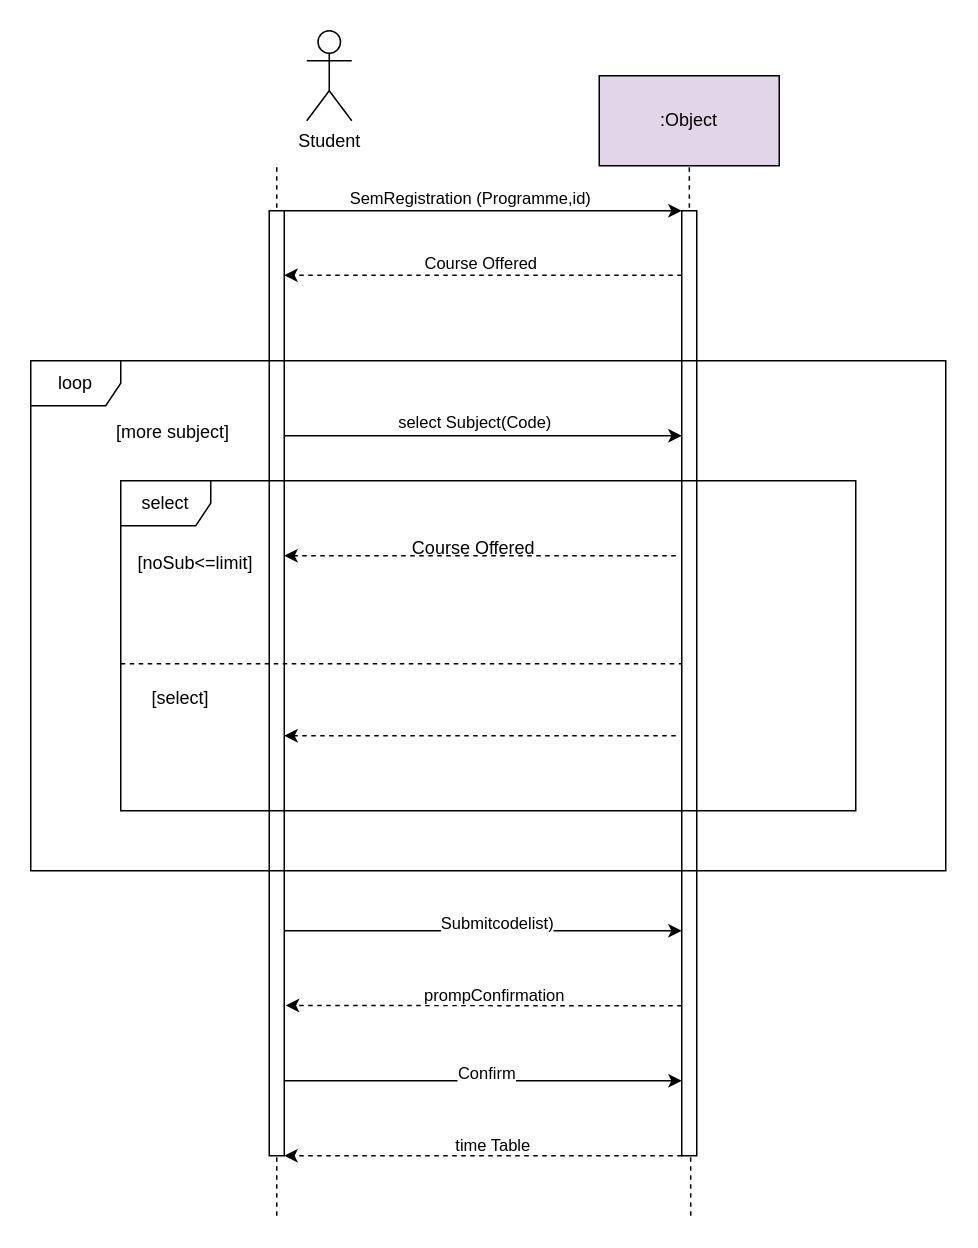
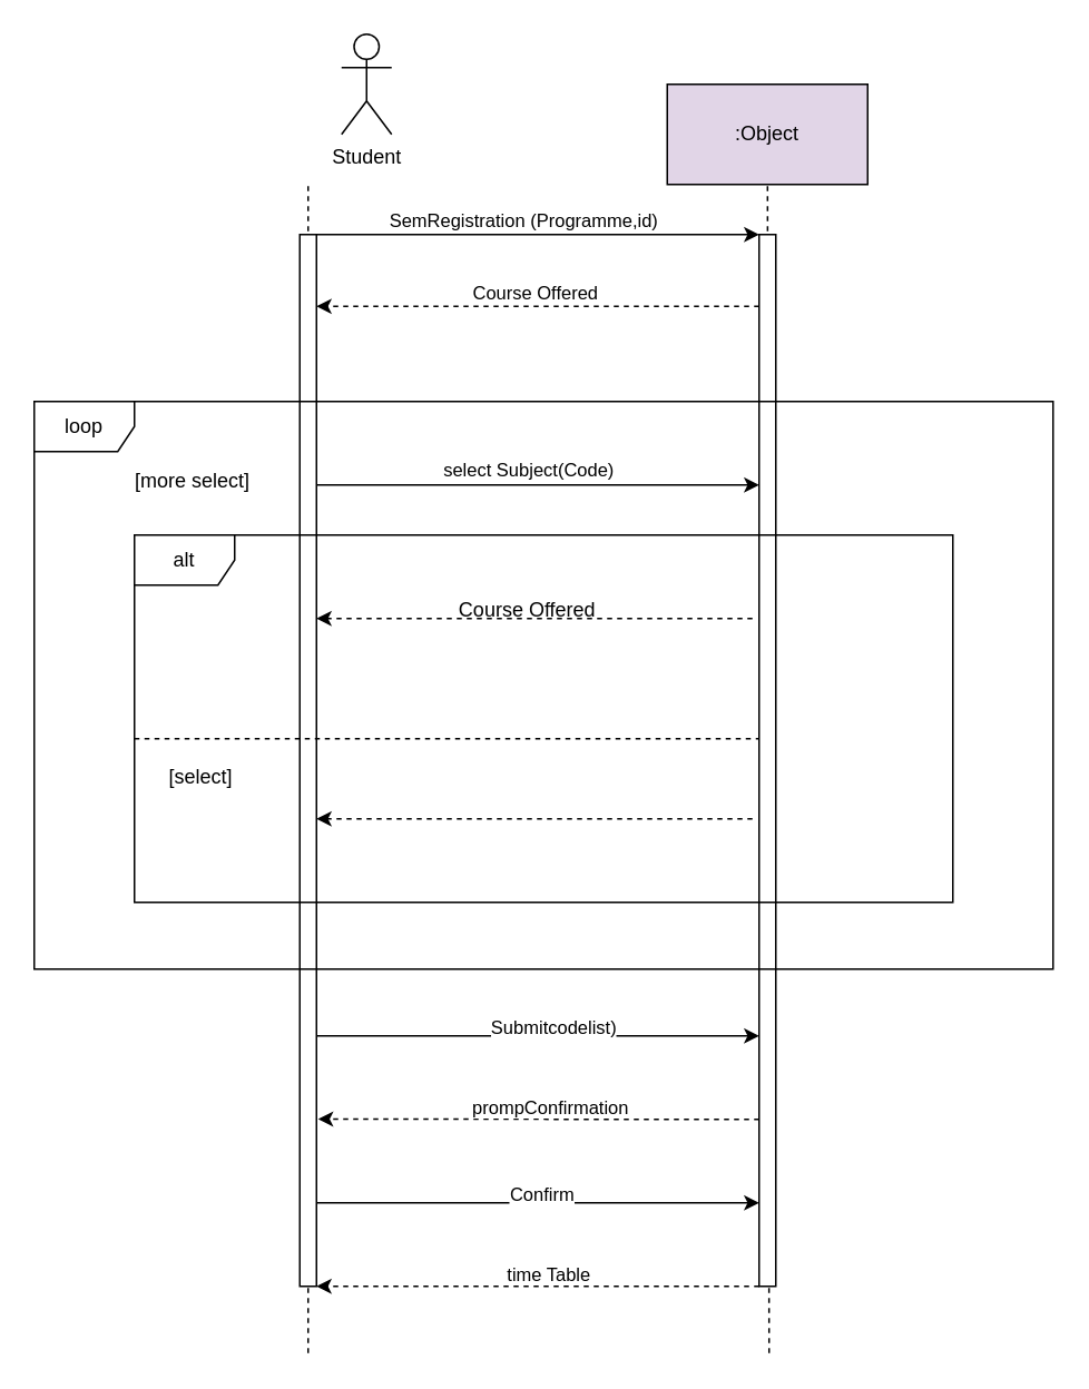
  <mxCell id="0" />
  <mxCell id="1" parent="0" />
  <mxCell id="2" value="" style="endArrow=none;dashed=1;html=1;rounded=0;" edge="1" parent="1"><mxGeometry width="50" height="50" relative="1" as="geometry"><mxPoint x="184" y="810" as="sourcePoint" /><mxPoint x="184" y="110" as="targetPoint" /></mxGeometry></mxCell>
  <mxCell id="3" value="" style="endArrow=none;dashed=1;html=1;rounded=0;" edge="1" parent="1" target="5"><mxGeometry width="50" height="50" relative="1" as="geometry"><mxPoint x="460" y="810" as="sourcePoint" /><mxPoint x="458.5" y="110" as="targetPoint" /></mxGeometry></mxCell>
  <mxCell id="4" value="Student" style="shape=umlActor;verticalLabelPosition=bottom;verticalAlign=top;html=1;outlineConnect=0;" vertex="1" parent="1"><mxGeometry x="204" y="20" width="30" height="60" as="geometry" /></mxCell>
  <mxCell id="5" value=":Object" style="rounded=0;whiteSpace=wrap;html=1;fillColor=#e1d5e7;" vertex="1" parent="1"><mxGeometry x="399" y="50" width="120" height="60" as="geometry" /></mxCell>
  <mxCell id="6" value="" style="html=1;points=[[0,0,0,0,5],[0,1,0,0,-5],[1,0,0,0,5],[1,1,0,0,-5]];perimeter=orthogonalPerimeter;outlineConnect=0;targetShapes=umlLifeline;portConstraint=eastwest;newEdgeStyle={&quot;curved&quot;:0,&quot;rounded&quot;:0};" vertex="1" parent="1"><mxGeometry x="179" y="140" width="10" height="630" as="geometry" /></mxCell>
  <mxCell id="7" value="" style="html=1;points=[[0,0,0,0,5],[0,1,0,0,-5],[1,0,0,0,5],[1,1,0,0,-5]];perimeter=orthogonalPerimeter;outlineConnect=0;targetShapes=umlLifeline;portConstraint=eastwest;newEdgeStyle={&quot;curved&quot;:0,&quot;rounded&quot;:0};" vertex="1" parent="1"><mxGeometry x="454" y="140" width="10" height="630" as="geometry" /></mxCell>
  <mxCell id="8" style="edgeStyle=orthogonalEdgeStyle;rounded=0;orthogonalLoop=1;jettySize=auto;html=1;curved=0;exitX=1;exitY=0;exitDx=0;exitDy=5;exitPerimeter=0;entryX=0;entryY=0;entryDx=0;entryDy=5;entryPerimeter=0;" edge="1" parent="1"><mxGeometry relative="1" as="geometry"><mxPoint x="189" y="140" as="sourcePoint" /><mxPoint x="454" y="140" as="targetPoint" /></mxGeometry></mxCell>
  <mxCell id="9" value="SemRegistration (Programme,id)" style="edgeLabel;html=1;align=center;verticalAlign=middle;resizable=0;points=[];" vertex="1" connectable="0" parent="8"><mxGeometry x="-0.23" y="3" relative="1" as="geometry"><mxPoint x="21" y="-6" as="offset" /></mxGeometry></mxCell>
  <mxCell id="10" value="" style="endArrow=classic;html=1;rounded=0;dashed=1;" edge="1" parent="1"><mxGeometry width="50" height="50" relative="1" as="geometry"><mxPoint x="454" y="183" as="sourcePoint" /><mxPoint x="189" y="183" as="targetPoint" /></mxGeometry></mxCell>
  <mxCell id="11" value="Course Offered" style="edgeLabel;html=1;align=center;verticalAlign=middle;resizable=0;points=[];" vertex="1" connectable="0" parent="10"><mxGeometry x="-0.132" y="2" relative="1" as="geometry"><mxPoint x="-20" y="-11" as="offset" /></mxGeometry></mxCell>
  <mxCell id="12" value="" style="endArrow=classic;html=1;rounded=0;" edge="1" parent="1" target="7"><mxGeometry width="50" height="50" relative="1" as="geometry"><mxPoint x="189" y="290" as="sourcePoint" /><mxPoint x="239" y="240" as="targetPoint" /></mxGeometry></mxCell>
  <mxCell id="13" value="select Subject(Code)" style="edgeLabel;html=1;align=center;verticalAlign=middle;resizable=0;points=[];" vertex="1" connectable="0" parent="12"><mxGeometry x="0.17" y="-2" relative="1" as="geometry"><mxPoint x="-29" y="-12" as="offset" /></mxGeometry></mxCell>
  <mxCell id="14" value="loop" style="shape=umlFrame;whiteSpace=wrap;html=1;pointerEvents=0;" vertex="1" parent="1"><mxGeometry x="20" y="240" width="610" height="340" as="geometry" /></mxCell>
- <mxCell id="15" value="[more subject]" style="text;html=1;strokeColor=none;fillColor=none;align=center;verticalAlign=middle;whiteSpace=wrap;rounded=0;" vertex="1" parent="1"><mxGeometry x="65" y="273" width="100" height="30" as="geometry" /></mxCell>
- <mxCell id="16" value="select" style="shape=umlFrame;whiteSpace=wrap;html=1;pointerEvents=0;" vertex="1" parent="1"><mxGeometry x="80" y="320" width="490" height="220" as="geometry" /></mxCell>
- <mxCell id="17" value="[noSub&amp;lt;=limit]" style="text;html=1;strokeColor=none;fillColor=none;align=center;verticalAlign=middle;whiteSpace=wrap;rounded=0;" vertex="1" parent="1"><mxGeometry x="100" y="360" width="60" height="30" as="geometry" /></mxCell>
+ <mxCell id="15" value="[more select]" style="text;html=1;strokeColor=none;fillColor=none;align=center;verticalAlign=middle;whiteSpace=wrap;rounded=0;" vertex="1" parent="1"><mxGeometry x="65" y="273" width="100" height="30" as="geometry" /></mxCell>
+ <mxCell id="16" value="alt" style="shape=umlFrame;whiteSpace=wrap;html=1;pointerEvents=0;" vertex="1" parent="1"><mxGeometry x="80" y="320" width="490" height="220" as="geometry" /></mxCell>
  <mxCell id="18" value="" style="endArrow=classic;html=1;rounded=0;dashed=1;" edge="1" parent="1" target="6"><mxGeometry width="50" height="50" relative="1" as="geometry"><mxPoint x="450" y="370" as="sourcePoint" /><mxPoint x="500" y="320" as="targetPoint" /></mxGeometry></mxCell>
  <mxCell id="19" value="Course Offered" style="text;html=1;strokeColor=none;fillColor=none;align=center;verticalAlign=middle;whiteSpace=wrap;rounded=0;" vertex="1" parent="1"><mxGeometry x="267.5" y="350" width="95" height="30" as="geometry" /></mxCell>
  <mxCell id="20" value="" style="endArrow=none;dashed=1;html=1;rounded=0;" edge="1" parent="1"><mxGeometry width="50" height="50" relative="1" as="geometry"><mxPoint x="80" y="442" as="sourcePoint" /><mxPoint x="454" y="442" as="targetPoint" /></mxGeometry></mxCell>
  <mxCell id="21" value="[select]" style="text;html=1;strokeColor=none;fillColor=none;align=center;verticalAlign=middle;whiteSpace=wrap;rounded=0;" vertex="1" parent="1"><mxGeometry x="90" y="450" width="60" height="30" as="geometry" /></mxCell>
  <mxCell id="22" value="" style="endArrow=classic;html=1;rounded=0;dashed=1;" edge="1" parent="1" target="6"><mxGeometry width="50" height="50" relative="1" as="geometry"><mxPoint x="450" y="490" as="sourcePoint" /><mxPoint x="500" y="440" as="targetPoint" /></mxGeometry></mxCell>
  <mxCell id="23" value="" style="endArrow=classic;html=1;rounded=0;" edge="1" parent="1" target="7"><mxGeometry width="50" height="50" relative="1" as="geometry"><mxPoint x="189" y="620" as="sourcePoint" /><mxPoint x="239" y="570" as="targetPoint" /></mxGeometry></mxCell>
  <mxCell id="24" value="Submitcodelist)" style="edgeLabel;html=1;align=center;verticalAlign=middle;resizable=0;points=[];" vertex="1" connectable="0" parent="23"><mxGeometry x="0.063" relative="1" as="geometry"><mxPoint y="-6" as="offset" /></mxGeometry></mxCell>
  <mxCell id="25" value="" style="endArrow=classic;html=1;rounded=0;entryX=1.1;entryY=0.841;entryDx=0;entryDy=0;entryPerimeter=0;dashed=1;" edge="1" parent="1" target="6"><mxGeometry width="50" height="50" relative="1" as="geometry"><mxPoint x="454" y="670" as="sourcePoint" /><mxPoint x="504" y="620" as="targetPoint" /></mxGeometry></mxCell>
  <mxCell id="26" value="prompConfirmation" style="edgeLabel;html=1;align=center;verticalAlign=middle;resizable=0;points=[];" vertex="1" connectable="0" parent="25"><mxGeometry x="-0.052" y="1" relative="1" as="geometry"><mxPoint y="-8" as="offset" /></mxGeometry></mxCell>
  <mxCell id="27" value="" style="endArrow=classic;html=1;rounded=0;" edge="1" parent="1" target="7"><mxGeometry width="50" height="50" relative="1" as="geometry"><mxPoint x="189" y="720" as="sourcePoint" /><mxPoint x="239" y="670" as="targetPoint" /></mxGeometry></mxCell>
  <mxCell id="28" value="Confirm" style="edgeLabel;html=1;align=center;verticalAlign=middle;resizable=0;points=[];" vertex="1" connectable="0" parent="27"><mxGeometry x="0.01" y="1" relative="1" as="geometry"><mxPoint y="-5" as="offset" /></mxGeometry></mxCell>
  <mxCell id="29" value="" style="endArrow=classic;html=1;rounded=0;dashed=1;" edge="1" parent="1" target="6"><mxGeometry width="50" height="50" relative="1" as="geometry"><mxPoint x="454" y="770" as="sourcePoint" /><mxPoint x="504" y="720" as="targetPoint" /></mxGeometry></mxCell>
  <mxCell id="30" value="time Table" style="edgeLabel;html=1;align=center;verticalAlign=middle;resizable=0;points=[];" vertex="1" connectable="0" parent="29"><mxGeometry x="-0.04" y="-1" relative="1" as="geometry"><mxPoint y="-7" as="offset" /></mxGeometry></mxCell>
